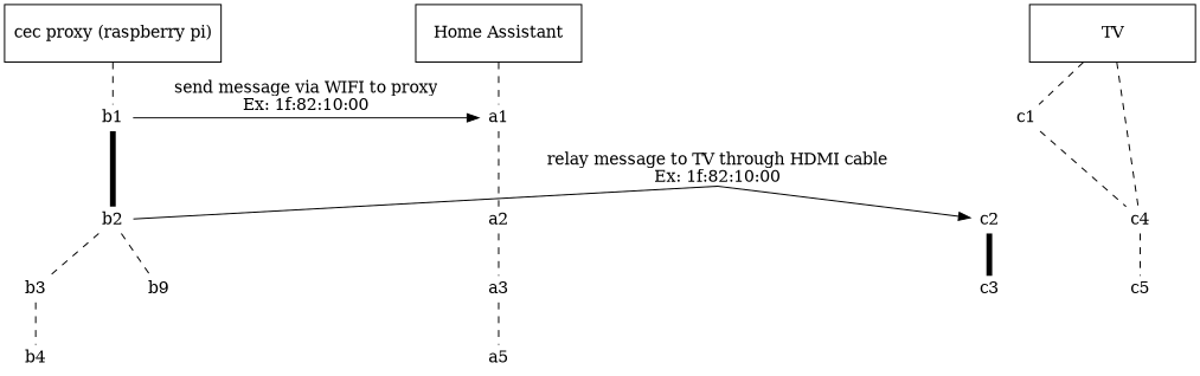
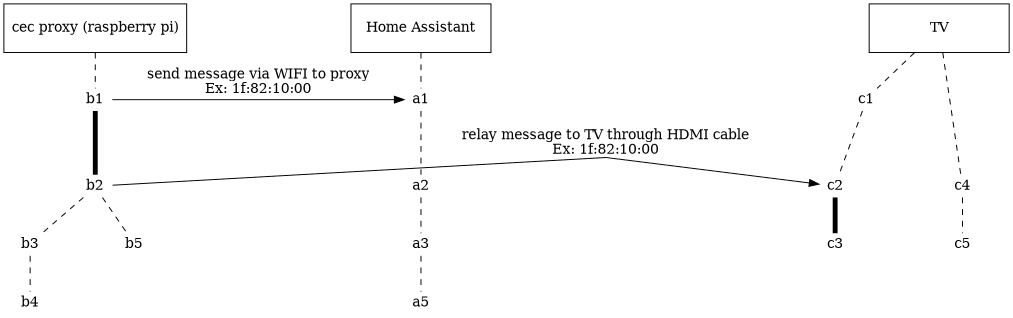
  digraph {
    nodesep=1.0
    ordering=out
    splines=line
    node [shape=none]
    edge [arrowhead=none style=dashed weight=6]
    n1 [height=0.7 label="Home Assistant" shape=rectangle width=2]
    n2 [height=0.7 label="cec proxy (raspberry pi)" shape=rectangle width=2]
    n3 [height=0.7 label=TV shape=rectangle width=2]
    a1 [height=0 width=0]
    a2 [height=0 width=0]
    a3 [height=0 width=0]
    a5 [height=0 width=0]
    b1 [height=0 width=0]
    b2 [height=0 width=0]
    b3 [height=0 width=0]
    b4 [height=0 width=0]
-   b5 [height=0 width=0 label=b9]
+   b5 [height=0 width=0]
    c1 [height=0 width=0]
    c2 [height=0 width=0]
    c3 [height=0 width=0]
    c4 [height=0 width=0]
    c5 [height=0 width=0]
    subgraph sub_1 {
      rank=same
      n1
      n2
      n3
    }
    subgraph sub_2 {
      n1
      a1
      a2
      a3
      a5
    }
    subgraph sub_3 {
      n2
      b1
      b2
      b3
      b4
      b5
    }
    subgraph sub_4 {
      n3
      c1
      c2
      c3
      c4
      c5
    }
    subgraph sub_5 {
      rank=same
      a1
      b1
    }
    subgraph sub_6 {
      rank=same
      b2
      c2
    }
    n1 -> a1
    n2 -> b1
    n3 -> c1
    n3 -> c4
    a1 -> a2
    a2 -> a3
    a3 -> a5
    b1 -> a1 [arrowhead=normal label="send message via WIFI to proxy\nEx: 1f:82:10:00" style="" weight=""]
    b1 -> b2 [penwidth=5 style=solid]
    b2 -> b3
    b2 -> b5
    b2 -> c2 [arrowhead=normal label="relay message to TV through HDMI cable\nEx: 1f:82:10:00" style="" weight=""]
    b3 -> b4
-   c1 -> c4
+   c1 -> c2
    c2 -> c3 [penwidth=5 style=solid]
    c4 -> c5
  }
